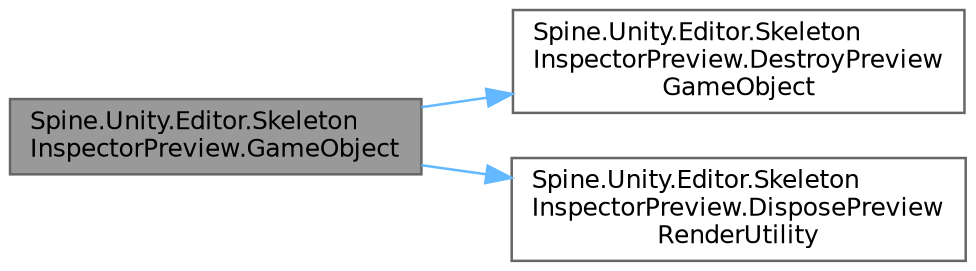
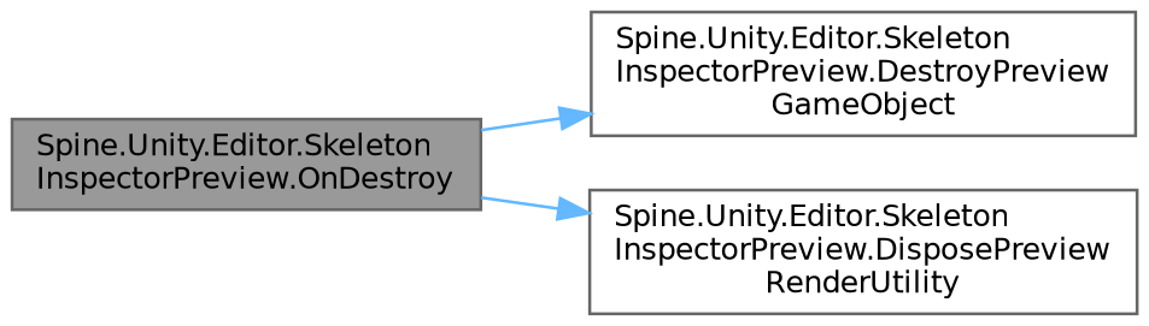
  digraph {
    rankdir=LR
    node [color=grey40 fillcolor=white fontname=Helvetica fontsize=10 shape=box style=filled]
    edge [color=steelblue1 fontname=Helvetica fontsize=10 labelfontname=Helvetica labelfontsize=10 style=solid]
-   n1 [color=gray40 fillcolor=grey60 fontcolor=black height=0.2 label="Spine.Unity.Editor.Skeleton\lInspectorPreview.GameObject" width=0.4]
+   n1 [color=gray40 fillcolor=grey60 fontcolor=black height=0.2 label="Spine.Unity.Editor.Skeleton\lInspectorPreview.OnDestroy" width=0.4]
    n2 [height=0.2 label="Spine.Unity.Editor.Skeleton\lInspectorPreview.DestroyPreview\lGameObject" width=0.4]
    n3 [height=0.2 label="Spine.Unity.Editor.Skeleton\lInspectorPreview.DisposePreview\lRenderUtility" width=0.4]
    n1 -> n2
    n1 -> n3
  }
